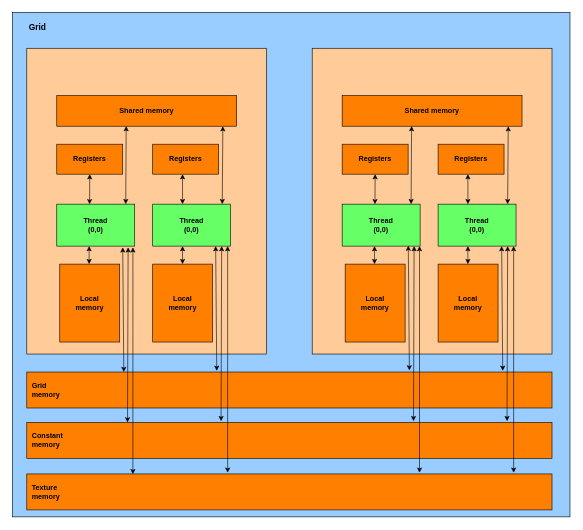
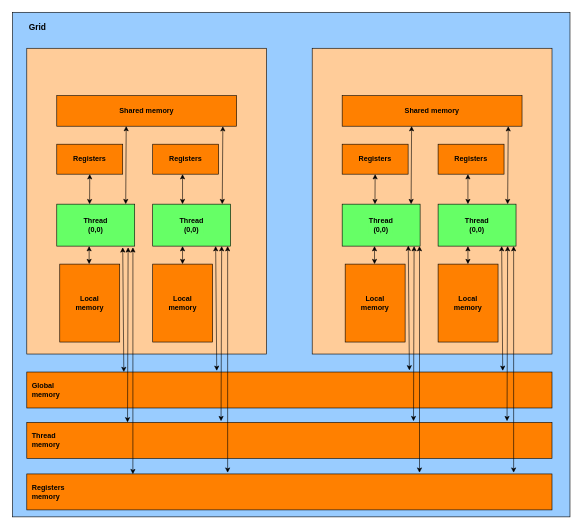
  <mxCell id="0" />
  <mxCell id="1" parent="0" />
  <mxCell id="2" value="" style="rounded=0;whiteSpace=wrap;html=1;fillColor=#99CCFF;direction=south;" vertex="1" parent="1"><mxGeometry x="20" y="20" width="930" height="841.62" as="geometry" /></mxCell>
  <mxCell id="3" value="" style="group" vertex="1" connectable="0" parent="1"><mxGeometry x="520" y="80" width="400" height="510" as="geometry" /></mxCell>
  <mxCell id="4" value="" style="rounded=0;whiteSpace=wrap;html=1;fillColor=#FFCC99;" vertex="1" parent="3"><mxGeometry width="400" height="510" as="geometry" /></mxCell>
  <mxCell id="5" value="&lt;b&gt;Thread&lt;br&gt;(0,0)&lt;/b&gt;" style="rounded=0;whiteSpace=wrap;html=1;labelBackgroundColor=#66FF66;fillColor=#66FF66;" vertex="1" parent="3"><mxGeometry x="50" y="260" width="130" height="70" as="geometry" /></mxCell>
  <mxCell id="6" value="&lt;b&gt;Shared memory&lt;/b&gt;" style="rounded=0;whiteSpace=wrap;html=1;labelBackgroundColor=#FF8000;fillColor=#FF8000;" vertex="1" parent="3"><mxGeometry x="50" y="79" width="300" height="51" as="geometry" /></mxCell>
  <mxCell id="7" value="&lt;b&gt;Registers&lt;/b&gt;" style="rounded=0;whiteSpace=wrap;html=1;labelBackgroundColor=#FF8000;fillColor=#FF8000;" vertex="1" parent="3"><mxGeometry x="50" y="160" width="110" height="50" as="geometry" /></mxCell>
  <mxCell id="8" value="&lt;b&gt;Local&lt;br&gt;memory&lt;br&gt;&lt;/b&gt;" style="rounded=0;whiteSpace=wrap;html=1;labelBackgroundColor=#FF8000;fillColor=#FF8000;" vertex="1" parent="3"><mxGeometry x="55" y="360" width="100" height="130" as="geometry" /></mxCell>
  <mxCell id="9" value="&lt;b&gt;Registers&lt;/b&gt;" style="rounded=0;whiteSpace=wrap;html=1;labelBackgroundColor=#FF8000;fillColor=#FF8000;" vertex="1" parent="3"><mxGeometry x="210" y="160" width="110" height="50" as="geometry" /></mxCell>
  <mxCell id="10" value="&lt;b&gt;Thread&lt;br&gt;(0,0)&lt;/b&gt;" style="rounded=0;whiteSpace=wrap;html=1;labelBackgroundColor=#66FF66;fillColor=#66FF66;" vertex="1" parent="3"><mxGeometry x="210" y="260" width="130" height="70" as="geometry" /></mxCell>
  <mxCell id="11" value="&lt;b&gt;Local&lt;br&gt;memory&lt;br&gt;&lt;/b&gt;" style="rounded=0;whiteSpace=wrap;html=1;labelBackgroundColor=#FF8000;fillColor=#FF8000;" vertex="1" parent="3"><mxGeometry x="210" y="360" width="100" height="130" as="geometry" /></mxCell>
  <mxCell id="12" value="" style="endArrow=classic;startArrow=classic;html=1;rounded=0;entryX=0.386;entryY=0.996;entryDx=0;entryDy=0;entryPerimeter=0;" edge="1" parent="3" target="6"><mxGeometry width="50" height="50" relative="1" as="geometry"><mxPoint x="165" y="260" as="sourcePoint" /><mxPoint x="215" y="210" as="targetPoint" /></mxGeometry></mxCell>
  <mxCell id="13" value="" style="endArrow=classic;startArrow=classic;html=1;rounded=0;entryX=0.5;entryY=1;entryDx=0;entryDy=0;exitX=0.421;exitY=0.002;exitDx=0;exitDy=0;exitPerimeter=0;" edge="1" parent="3" source="5" target="7"><mxGeometry width="50" height="50" relative="1" as="geometry"><mxPoint x="175" y="270" as="sourcePoint" /><mxPoint x="176" y="140" as="targetPoint" /></mxGeometry></mxCell>
  <mxCell id="14" value="" style="endArrow=classic;startArrow=classic;html=1;rounded=0;entryX=0.5;entryY=1;entryDx=0;entryDy=0;exitX=0.421;exitY=0.002;exitDx=0;exitDy=0;exitPerimeter=0;" edge="1" parent="3"><mxGeometry width="50" height="50" relative="1" as="geometry"><mxPoint x="259.77" y="260" as="sourcePoint" /><mxPoint x="259.77" y="210" as="targetPoint" /></mxGeometry></mxCell>
  <mxCell id="15" value="" style="endArrow=classic;startArrow=classic;html=1;rounded=0;entryX=0.386;entryY=0.996;entryDx=0;entryDy=0;entryPerimeter=0;" edge="1" parent="3"><mxGeometry width="50" height="50" relative="1" as="geometry"><mxPoint x="326" y="260" as="sourcePoint" /><mxPoint x="327" y="130" as="targetPoint" /></mxGeometry></mxCell>
  <mxCell id="16" value="" style="endArrow=classic;startArrow=classic;html=1;rounded=0;exitX=0.421;exitY=0.002;exitDx=0;exitDy=0;exitPerimeter=0;entryX=0.415;entryY=1;entryDx=0;entryDy=0;entryPerimeter=0;" edge="1" parent="3" target="5"><mxGeometry width="50" height="50" relative="1" as="geometry"><mxPoint x="104" y="360" as="sourcePoint" /><mxPoint x="100" y="330" as="targetPoint" /></mxGeometry></mxCell>
  <mxCell id="17" value="" style="endArrow=classic;startArrow=classic;html=1;rounded=0;exitX=0.421;exitY=0.002;exitDx=0;exitDy=0;exitPerimeter=0;entryX=0.415;entryY=1;entryDx=0;entryDy=0;entryPerimeter=0;" edge="1" parent="3"><mxGeometry width="50" height="50" relative="1" as="geometry"><mxPoint x="259.77" y="360" as="sourcePoint" /><mxPoint x="259.77" y="330" as="targetPoint" /></mxGeometry></mxCell>
  <mxCell id="18" value="" style="endArrow=classic;startArrow=classic;html=1;rounded=0;entryX=0.933;entryY=0.99;entryDx=0;entryDy=0;entryPerimeter=0;exitX=0.741;exitY=-0.045;exitDx=0;exitDy=0;exitPerimeter=0;" edge="1" parent="3"><mxGeometry width="50" height="50" relative="1" as="geometry"><mxPoint x="317.826" y="538" as="sourcePoint" /><mxPoint x="316.0" y="330.0" as="targetPoint" /></mxGeometry></mxCell>
  <mxCell id="19" value="" style="group" vertex="1" connectable="0" parent="1"><mxGeometry x="44" y="80" width="400" height="510" as="geometry" /></mxCell>
  <mxCell id="20" value="" style="rounded=0;whiteSpace=wrap;html=1;fillColor=#FFCC99;" vertex="1" parent="19"><mxGeometry width="400" height="510" as="geometry" /></mxCell>
  <mxCell id="21" value="&lt;b&gt;Thread&lt;br&gt;(0,0)&lt;/b&gt;" style="rounded=0;whiteSpace=wrap;html=1;labelBackgroundColor=#66FF66;fillColor=#66FF66;" vertex="1" parent="19"><mxGeometry x="50" y="260" width="130" height="70" as="geometry" /></mxCell>
  <mxCell id="22" value="&lt;b&gt;Shared memory&lt;/b&gt;" style="rounded=0;whiteSpace=wrap;html=1;labelBackgroundColor=#FF8000;fillColor=#FF8000;" vertex="1" parent="19"><mxGeometry x="50" y="79" width="300" height="51" as="geometry" /></mxCell>
  <mxCell id="23" value="&lt;b&gt;Registers&lt;/b&gt;" style="rounded=0;whiteSpace=wrap;html=1;labelBackgroundColor=#FF8000;fillColor=#FF8000;" vertex="1" parent="19"><mxGeometry x="50" y="160" width="110" height="50" as="geometry" /></mxCell>
  <mxCell id="24" value="&lt;b&gt;Local&lt;br&gt;memory&lt;br&gt;&lt;/b&gt;" style="rounded=0;whiteSpace=wrap;html=1;labelBackgroundColor=#FF8000;fillColor=#FF8000;" vertex="1" parent="19"><mxGeometry x="55" y="360" width="100" height="130" as="geometry" /></mxCell>
  <mxCell id="25" value="&lt;b&gt;Registers&lt;/b&gt;" style="rounded=0;whiteSpace=wrap;html=1;labelBackgroundColor=#FF8000;fillColor=#FF8000;" vertex="1" parent="19"><mxGeometry x="210" y="160" width="110" height="50" as="geometry" /></mxCell>
  <mxCell id="26" value="&lt;b&gt;Thread&lt;br&gt;(0,0)&lt;/b&gt;" style="rounded=0;whiteSpace=wrap;html=1;labelBackgroundColor=#66FF66;fillColor=#66FF66;" vertex="1" parent="19"><mxGeometry x="210" y="260" width="130" height="70" as="geometry" /></mxCell>
  <mxCell id="27" value="&lt;b&gt;Local&lt;br&gt;memory&lt;br&gt;&lt;/b&gt;" style="rounded=0;whiteSpace=wrap;html=1;labelBackgroundColor=#FF8000;fillColor=#FF8000;" vertex="1" parent="19"><mxGeometry x="210" y="360" width="100" height="130" as="geometry" /></mxCell>
  <mxCell id="28" value="" style="endArrow=classic;startArrow=classic;html=1;rounded=0;entryX=0.386;entryY=0.996;entryDx=0;entryDy=0;entryPerimeter=0;" edge="1" parent="19" target="22"><mxGeometry width="50" height="50" relative="1" as="geometry"><mxPoint x="165" y="260" as="sourcePoint" /><mxPoint x="215" y="210" as="targetPoint" /></mxGeometry></mxCell>
  <mxCell id="29" value="" style="endArrow=classic;startArrow=classic;html=1;rounded=0;entryX=0.5;entryY=1;entryDx=0;entryDy=0;exitX=0.421;exitY=0.002;exitDx=0;exitDy=0;exitPerimeter=0;" edge="1" parent="19" source="21" target="23"><mxGeometry width="50" height="50" relative="1" as="geometry"><mxPoint x="175" y="270" as="sourcePoint" /><mxPoint x="176" y="140" as="targetPoint" /></mxGeometry></mxCell>
  <mxCell id="30" value="" style="endArrow=classic;startArrow=classic;html=1;rounded=0;entryX=0.5;entryY=1;entryDx=0;entryDy=0;exitX=0.421;exitY=0.002;exitDx=0;exitDy=0;exitPerimeter=0;" edge="1" parent="19"><mxGeometry width="50" height="50" relative="1" as="geometry"><mxPoint x="259.77" y="260" as="sourcePoint" /><mxPoint x="259.77" y="210" as="targetPoint" /></mxGeometry></mxCell>
  <mxCell id="31" value="" style="endArrow=classic;startArrow=classic;html=1;rounded=0;entryX=0.386;entryY=0.996;entryDx=0;entryDy=0;entryPerimeter=0;" edge="1" parent="19"><mxGeometry width="50" height="50" relative="1" as="geometry"><mxPoint x="326" y="260" as="sourcePoint" /><mxPoint x="327" y="130" as="targetPoint" /></mxGeometry></mxCell>
  <mxCell id="32" value="" style="endArrow=classic;startArrow=classic;html=1;rounded=0;exitX=0.421;exitY=0.002;exitDx=0;exitDy=0;exitPerimeter=0;entryX=0.415;entryY=1;entryDx=0;entryDy=0;entryPerimeter=0;" edge="1" parent="19" target="21"><mxGeometry width="50" height="50" relative="1" as="geometry"><mxPoint x="104" y="360" as="sourcePoint" /><mxPoint x="100" y="330" as="targetPoint" /></mxGeometry></mxCell>
  <mxCell id="33" value="" style="endArrow=classic;startArrow=classic;html=1;rounded=0;exitX=0.421;exitY=0.002;exitDx=0;exitDy=0;exitPerimeter=0;entryX=0.415;entryY=1;entryDx=0;entryDy=0;entryPerimeter=0;" edge="1" parent="19"><mxGeometry width="50" height="50" relative="1" as="geometry"><mxPoint x="259.77" y="360" as="sourcePoint" /><mxPoint x="259.77" y="330" as="targetPoint" /></mxGeometry></mxCell>
  <mxCell id="34" value="" style="endArrow=classic;startArrow=classic;html=1;rounded=0;entryX=0.933;entryY=0.99;entryDx=0;entryDy=0;entryPerimeter=0;exitX=0.741;exitY=-0.045;exitDx=0;exitDy=0;exitPerimeter=0;" edge="1" parent="19"><mxGeometry width="50" height="50" relative="1" as="geometry"><mxPoint x="316.826" y="538" as="sourcePoint" /><mxPoint x="315.0" y="330.0" as="targetPoint" /></mxGeometry></mxCell>
- <mxCell id="35" value="&lt;b&gt;&amp;nbsp; Grid &lt;br&gt;&amp;nbsp; memory&lt;/b&gt;" style="rounded=0;whiteSpace=wrap;html=1;labelBackgroundColor=#FF8000;fillColor=#FF8000;align=left;" vertex="1" parent="1"><mxGeometry x="44" y="620" width="876" height="60" as="geometry" /></mxCell>
- <mxCell id="36" value="&lt;b&gt;&amp;nbsp; Constant&lt;br&gt;&amp;nbsp; memory&lt;/b&gt;" style="rounded=0;whiteSpace=wrap;html=1;labelBackgroundColor=#FF8000;fillColor=#FF8000;align=left;" vertex="1" parent="1"><mxGeometry x="44" y="704" width="876" height="60" as="geometry" /></mxCell>
- <mxCell id="37" value="&lt;b&gt;&amp;nbsp; Texture&lt;br&gt;&amp;nbsp; memory&lt;/b&gt;" style="rounded=0;whiteSpace=wrap;html=1;labelBackgroundColor=#FF8000;fillColor=#FF8000;align=left;" vertex="1" parent="1"><mxGeometry x="44" y="790" width="876" height="60" as="geometry" /></mxCell>
+ <mxCell id="35" value="&lt;b&gt;&amp;nbsp; Global &lt;br&gt;&amp;nbsp; memory&lt;/b&gt;" style="rounded=0;whiteSpace=wrap;html=1;labelBackgroundColor=#FF8000;fillColor=#FF8000;align=left;" vertex="1" parent="1"><mxGeometry x="44" y="620" width="876" height="60" as="geometry" /></mxCell>
+ <mxCell id="36" value="&lt;b&gt;&amp;nbsp; Thread&lt;br&gt;&amp;nbsp; memory&lt;/b&gt;" style="rounded=0;whiteSpace=wrap;html=1;labelBackgroundColor=#FF8000;fillColor=#FF8000;align=left;" vertex="1" parent="1"><mxGeometry x="44" y="704" width="876" height="60" as="geometry" /></mxCell>
+ <mxCell id="37" value="&lt;b&gt;&amp;nbsp; Registers&lt;br&gt;&amp;nbsp; memory&lt;/b&gt;" style="rounded=0;whiteSpace=wrap;html=1;labelBackgroundColor=#FF8000;fillColor=#FF8000;align=left;" vertex="1" parent="1"><mxGeometry x="44" y="790" width="876" height="60" as="geometry" /></mxCell>
  <mxCell id="38" value="&lt;b&gt;&lt;font style=&quot;font-size: 14px;&quot;&gt;Grid&lt;/font&gt;&lt;/b&gt;" style="text;html=1;strokeColor=none;fillColor=none;align=center;verticalAlign=middle;whiteSpace=wrap;rounded=0;" vertex="1" parent="1"><mxGeometry x="20" y="30" width="84" height="30" as="geometry" /></mxCell>
  <mxCell id="39" value="" style="endArrow=classic;startArrow=classic;html=1;rounded=0;entryX=0.933;entryY=0.99;entryDx=0;entryDy=0;entryPerimeter=0;exitX=0.741;exitY=-0.045;exitDx=0;exitDy=0;exitPerimeter=0;" edge="1" parent="1"><mxGeometry width="50" height="50" relative="1" as="geometry"><mxPoint x="682.116" y="617.3" as="sourcePoint" /><mxPoint x="680.29" y="409.3" as="targetPoint" /></mxGeometry></mxCell>
  <mxCell id="40" value="" style="endArrow=classic;startArrow=classic;html=1;rounded=0;entryX=0.933;entryY=0.99;entryDx=0;entryDy=0;entryPerimeter=0;exitX=0.741;exitY=-0.045;exitDx=0;exitDy=0;exitPerimeter=0;" edge="1" parent="1"><mxGeometry width="50" height="50" relative="1" as="geometry"><mxPoint x="205.826" y="620" as="sourcePoint" /><mxPoint x="204" y="412" as="targetPoint" /></mxGeometry></mxCell>
  <mxCell id="41" value="" style="endArrow=classic;startArrow=classic;html=1;rounded=0;entryX=0.933;entryY=0.99;entryDx=0;entryDy=0;entryPerimeter=0;exitX=0.202;exitY=0.007;exitDx=0;exitDy=0;exitPerimeter=0;" edge="1" parent="1" source="37"><mxGeometry width="50" height="50" relative="1" as="geometry"><mxPoint x="220" y="704" as="sourcePoint" /><mxPoint x="221" y="412" as="targetPoint" /></mxGeometry></mxCell>
  <mxCell id="42" value="" style="endArrow=classic;startArrow=classic;html=1;rounded=0;entryX=0.933;entryY=0.99;entryDx=0;entryDy=0;entryPerimeter=0;exitX=0.194;exitY=0.004;exitDx=0;exitDy=0;exitPerimeter=0;" edge="1" parent="1"><mxGeometry width="50" height="50" relative="1" as="geometry"><mxPoint x="212" y="704" as="sourcePoint" /><mxPoint x="213" y="412" as="targetPoint" /></mxGeometry></mxCell>
  <mxCell id="43" value="" style="endArrow=classic;startArrow=classic;html=1;rounded=0;entryX=0.933;entryY=0.99;entryDx=0;entryDy=0;entryPerimeter=0;exitX=0.202;exitY=0.007;exitDx=0;exitDy=0;exitPerimeter=0;" edge="1" parent="1"><mxGeometry width="50" height="50" relative="1" as="geometry"><mxPoint x="699" y="788" as="sourcePoint" /><mxPoint x="699" y="410" as="targetPoint" /></mxGeometry></mxCell>
  <mxCell id="44" value="" style="endArrow=classic;startArrow=classic;html=1;rounded=0;entryX=0.933;entryY=0.99;entryDx=0;entryDy=0;entryPerimeter=0;exitX=0.202;exitY=0.007;exitDx=0;exitDy=0;exitPerimeter=0;" edge="1" parent="1"><mxGeometry width="50" height="50" relative="1" as="geometry"><mxPoint x="379" y="788" as="sourcePoint" /><mxPoint x="379" y="410" as="targetPoint" /></mxGeometry></mxCell>
  <mxCell id="45" value="" style="endArrow=classic;startArrow=classic;html=1;rounded=0;entryX=0.933;entryY=0.99;entryDx=0;entryDy=0;entryPerimeter=0;exitX=0.194;exitY=0.004;exitDx=0;exitDy=0;exitPerimeter=0;" edge="1" parent="1"><mxGeometry width="50" height="50" relative="1" as="geometry"><mxPoint x="368" y="702" as="sourcePoint" /><mxPoint x="369" y="410" as="targetPoint" /></mxGeometry></mxCell>
  <mxCell id="46" value="" style="endArrow=classic;startArrow=classic;html=1;rounded=0;entryX=0.933;entryY=0.99;entryDx=0;entryDy=0;entryPerimeter=0;exitX=0.194;exitY=0.004;exitDx=0;exitDy=0;exitPerimeter=0;" edge="1" parent="1"><mxGeometry width="50" height="50" relative="1" as="geometry"><mxPoint x="689" y="702" as="sourcePoint" /><mxPoint x="690" y="410" as="targetPoint" /></mxGeometry></mxCell>
  <mxCell id="47" value="" style="endArrow=classic;startArrow=classic;html=1;rounded=0;entryX=0.933;entryY=0.99;entryDx=0;entryDy=0;entryPerimeter=0;exitX=0.202;exitY=0.007;exitDx=0;exitDy=0;exitPerimeter=0;" edge="1" parent="1"><mxGeometry width="50" height="50" relative="1" as="geometry"><mxPoint x="856" y="788" as="sourcePoint" /><mxPoint x="856" y="410" as="targetPoint" /></mxGeometry></mxCell>
  <mxCell id="48" value="" style="endArrow=classic;startArrow=classic;html=1;rounded=0;entryX=0.933;entryY=0.99;entryDx=0;entryDy=0;entryPerimeter=0;exitX=0.194;exitY=0.004;exitDx=0;exitDy=0;exitPerimeter=0;" edge="1" parent="1"><mxGeometry width="50" height="50" relative="1" as="geometry"><mxPoint x="845" y="702" as="sourcePoint" /><mxPoint x="846" y="410" as="targetPoint" /></mxGeometry></mxCell>
